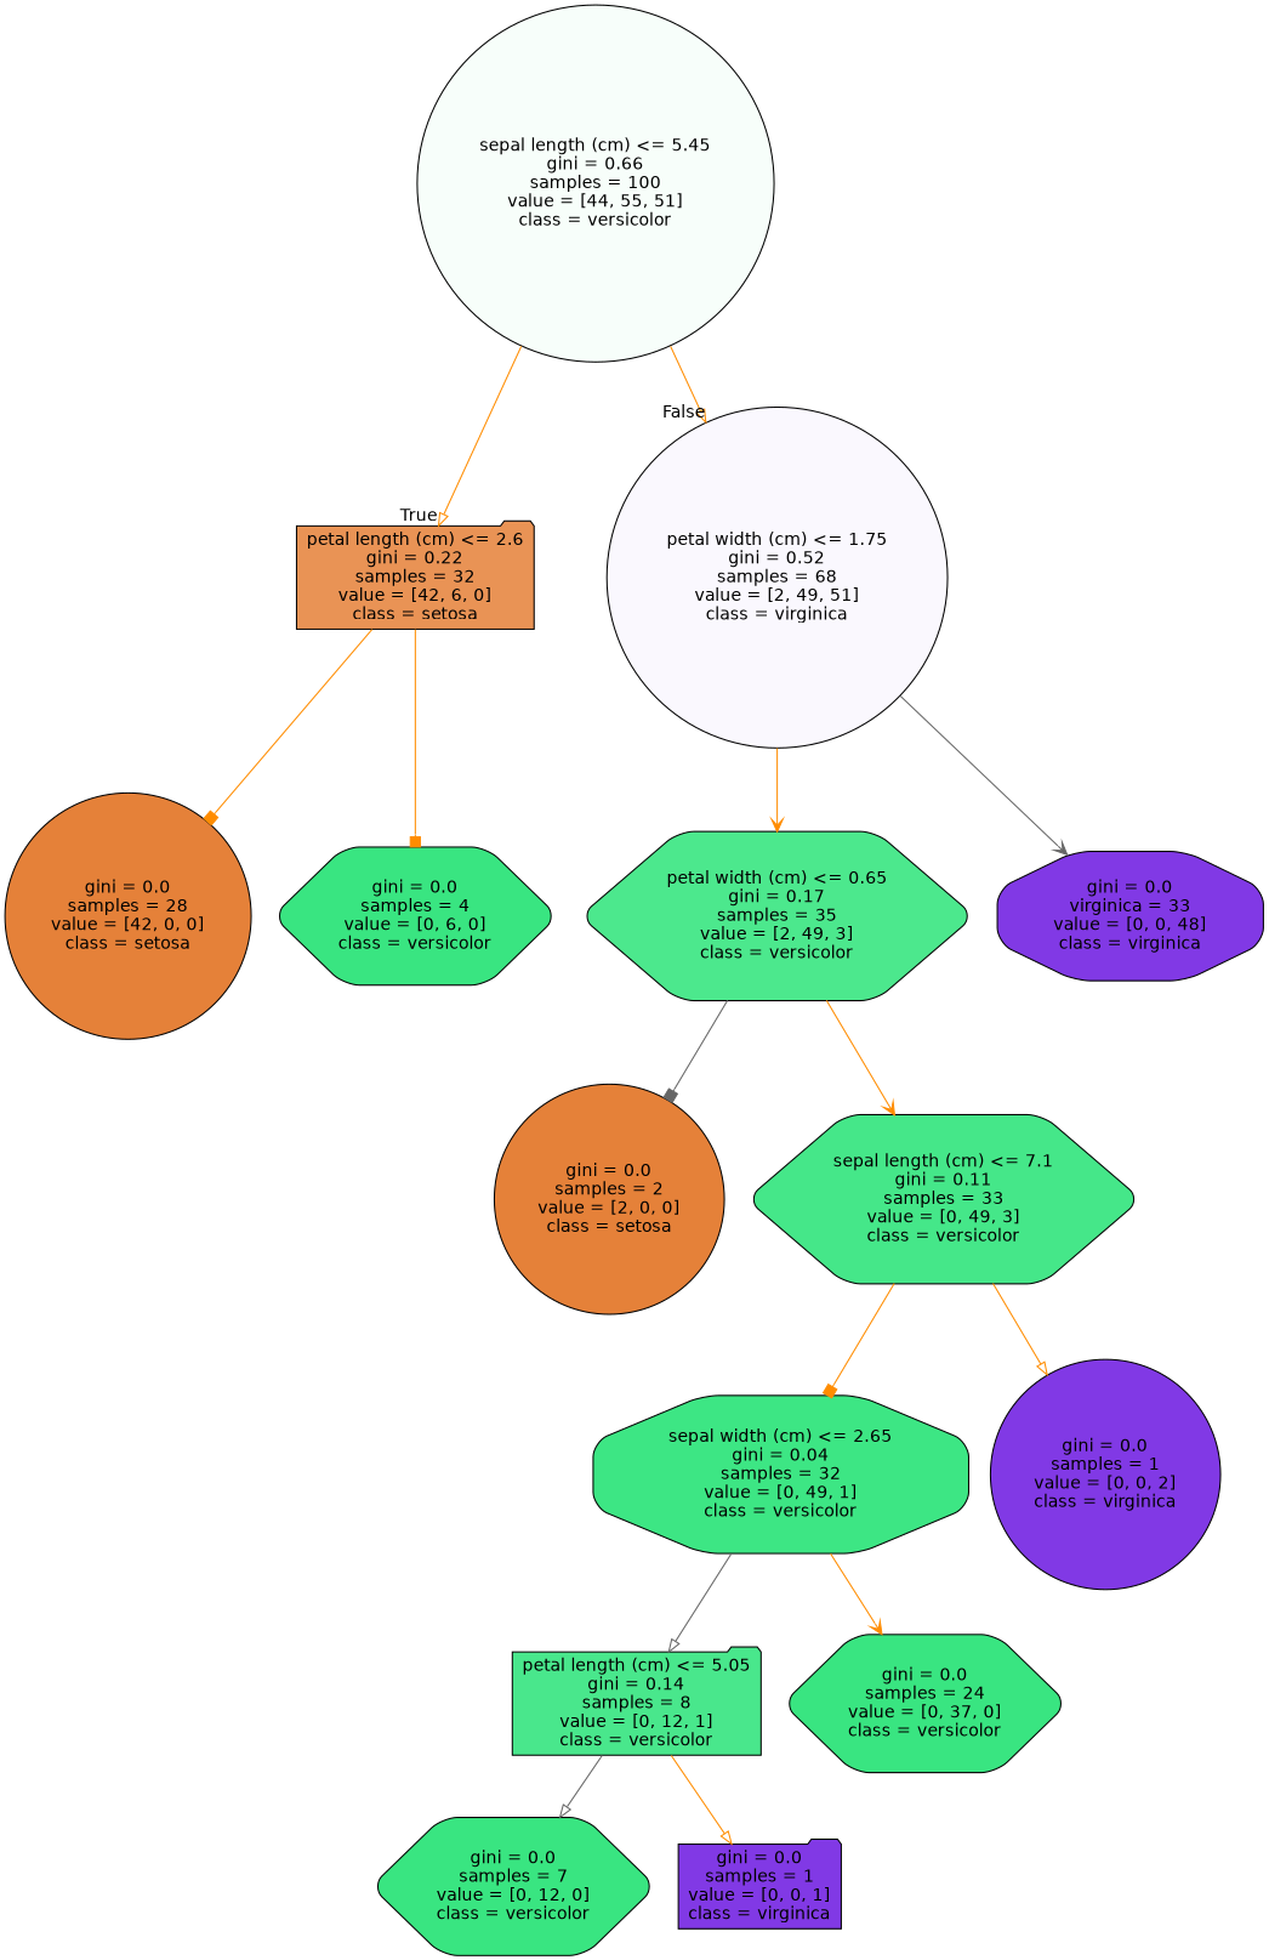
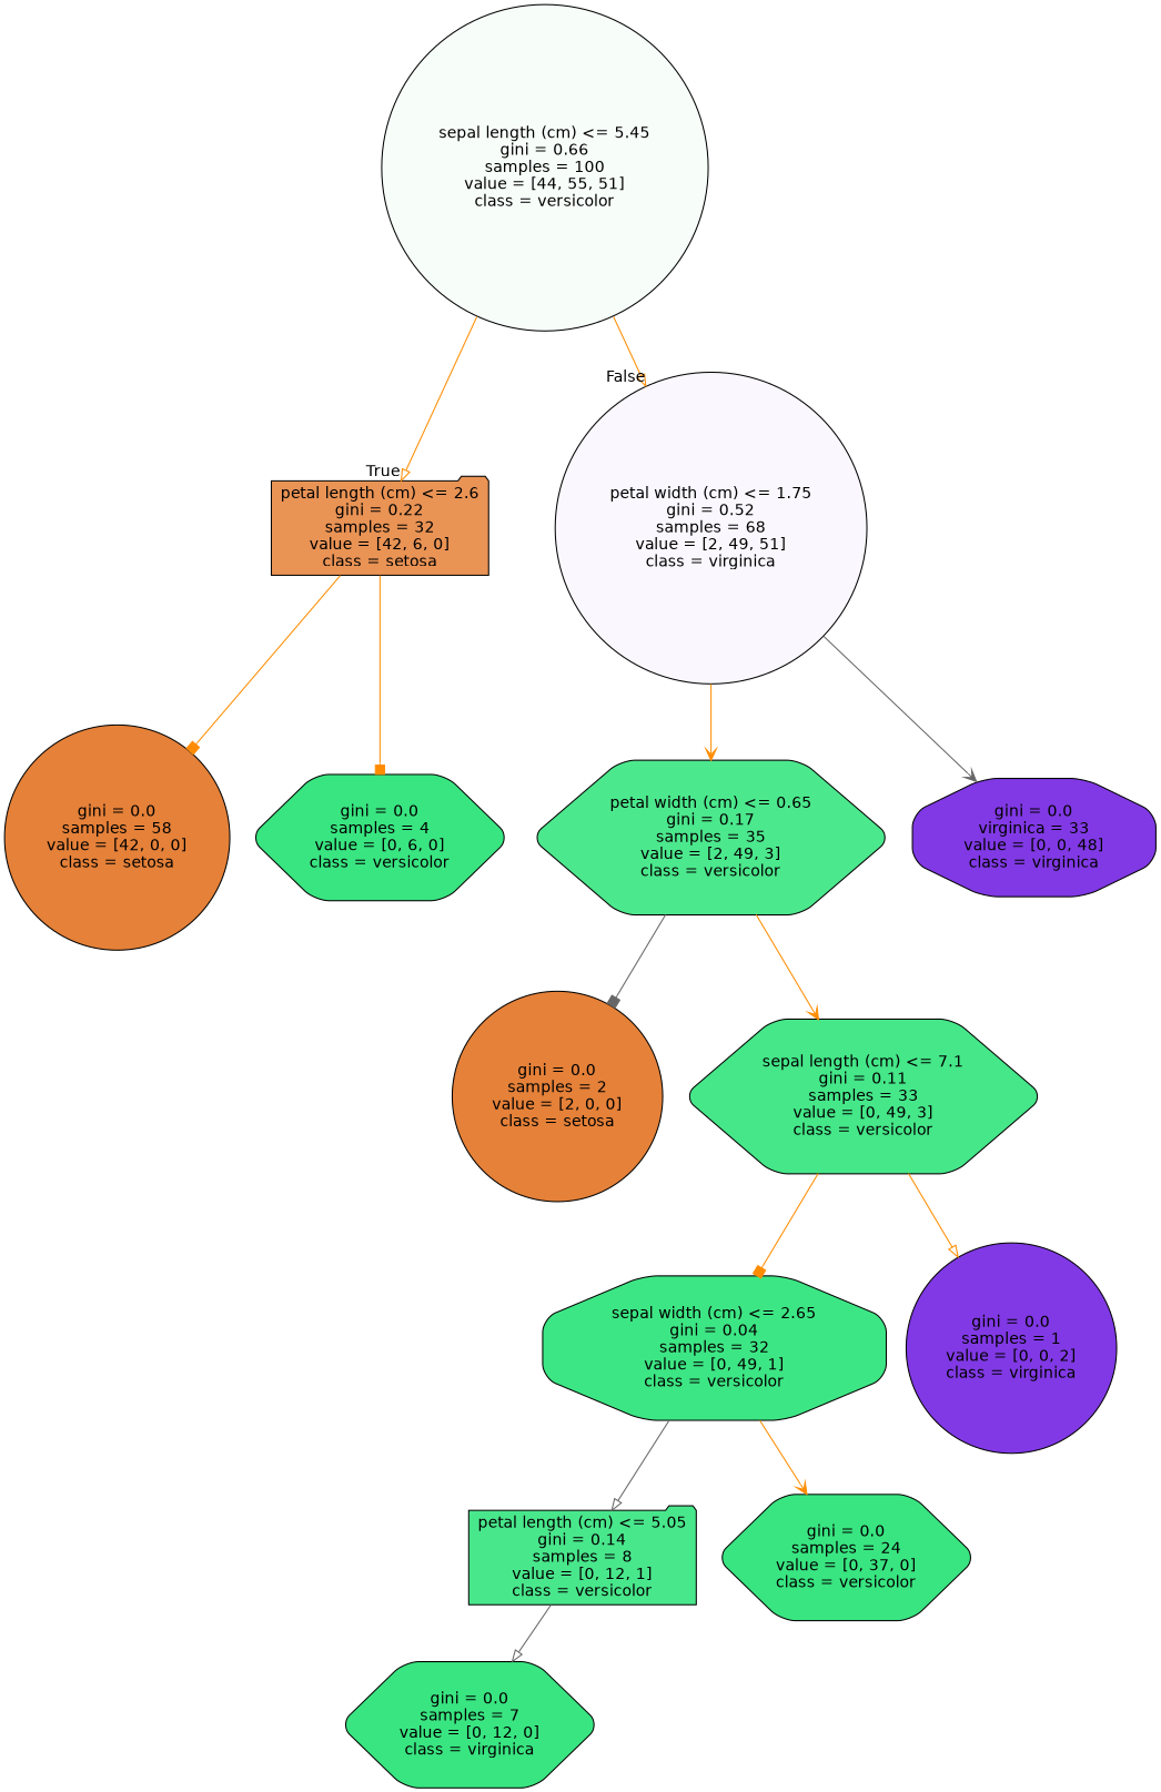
  digraph {
    node [color=black fillcolor="#39e581" fontname=helvetica shape=circle style="filled, rounded"]
    edge [arrowhead=onormal color=darkorange fontname=helvetica]
    n1 [fillcolor="#f7fefa" label="sepal length (cm) <= 5.45\ngini = 0.66\nsamples = 100\nvalue = [44, 55, 51]\nclass = versicolor"]
    n2 [fillcolor="#e99355" label="petal length (cm) <= 2.6\ngini = 0.22\nsamples = 32\nvalue = [42, 6, 0]\nclass = setosa" shape=folder]
    n3 [fillcolor="#faf8fe" label="petal width (cm) <= 1.75\ngini = 0.52\nsamples = 68\nvalue = [2, 49, 51]\nclass = virginica"]
-   n4 [fillcolor="#e58139" label="gini = 0.0\nsamples = 28\nvalue = [42, 0, 0]\nclass = setosa"]
+   n4 [fillcolor="#e58139" label="gini = 0.0\nsamples = 58\nvalue = [42, 0, 0]\nclass = setosa"]
    n5 [label="gini = 0.0\nsamples = 4\nvalue = [0, 6, 0]\nclass = versicolor" shape=hexagon]
    n6 [fillcolor="#4ce88d" label="petal width (cm) <= 0.65\ngini = 0.17\nsamples = 35\nvalue = [2, 49, 3]\nclass = versicolor" shape=hexagon]
    n7 [fillcolor="#8139e5" label="gini = 0.0\nvirginica = 33\nvalue = [0, 0, 48]\nclass = virginica" shape=octagon]
    n8 [fillcolor="#e58139" label="gini = 0.0\nsamples = 2\nvalue = [2, 0, 0]\nclass = setosa"]
    n9 [fillcolor="#45e789" label="sepal length (cm) <= 7.1\ngini = 0.11\nsamples = 33\nvalue = [0, 49, 3]\nclass = versicolor" shape=hexagon]
    n10 [fillcolor="#3de684" label="sepal width (cm) <= 2.65\ngini = 0.04\nsamples = 32\nvalue = [0, 49, 1]\nclass = versicolor" shape=octagon]
    n11 [fillcolor="#8139e5" label="gini = 0.0\nsamples = 1\nvalue = [0, 0, 2]\nclass = virginica"]
    n12 [fillcolor="#49e78c" label="petal length (cm) <= 5.05\ngini = 0.14\nsamples = 8\nvalue = [0, 12, 1]\nclass = versicolor" shape=folder]
    n13 [label="gini = 0.0\nsamples = 24\nvalue = [0, 37, 0]\nclass = versicolor" shape=hexagon]
-   n14 [label="gini = 0.0\nsamples = 7\nvalue = [0, 12, 0]\nclass = versicolor" shape=hexagon]
-   n15 [fillcolor="#8139e5" label="gini = 0.0\nsamples = 1\nvalue = [0, 0, 1]\nclass = virginica" shape=folder]
+   n14 [label="gini = 0.0\nsamples = 7\nvalue = [0, 12, 0]\nclass = virginica" shape=hexagon]
    n1 -> n2 [headlabel=True labelangle=45 labeldistance=2.5]
    n1 -> n3 [headlabel=False labelangle=-45 labeldistance=2.5]
    n2 -> n4 [arrowhead=box]
    n2 -> n5 [arrowhead=box]
    n3 -> n6 [arrowhead=vee]
    n3 -> n7 [arrowhead=vee color=gray40]
    n6 -> n8 [arrowhead=box color=gray40]
    n6 -> n9 [arrowhead=vee]
    n9 -> n10 [arrowhead=box]
    n9 -> n11
    n10 -> n12 [color=gray40]
    n10 -> n13 [arrowhead=vee]
    n12 -> n14 [color=gray40]
-   n12 -> n15
  }
